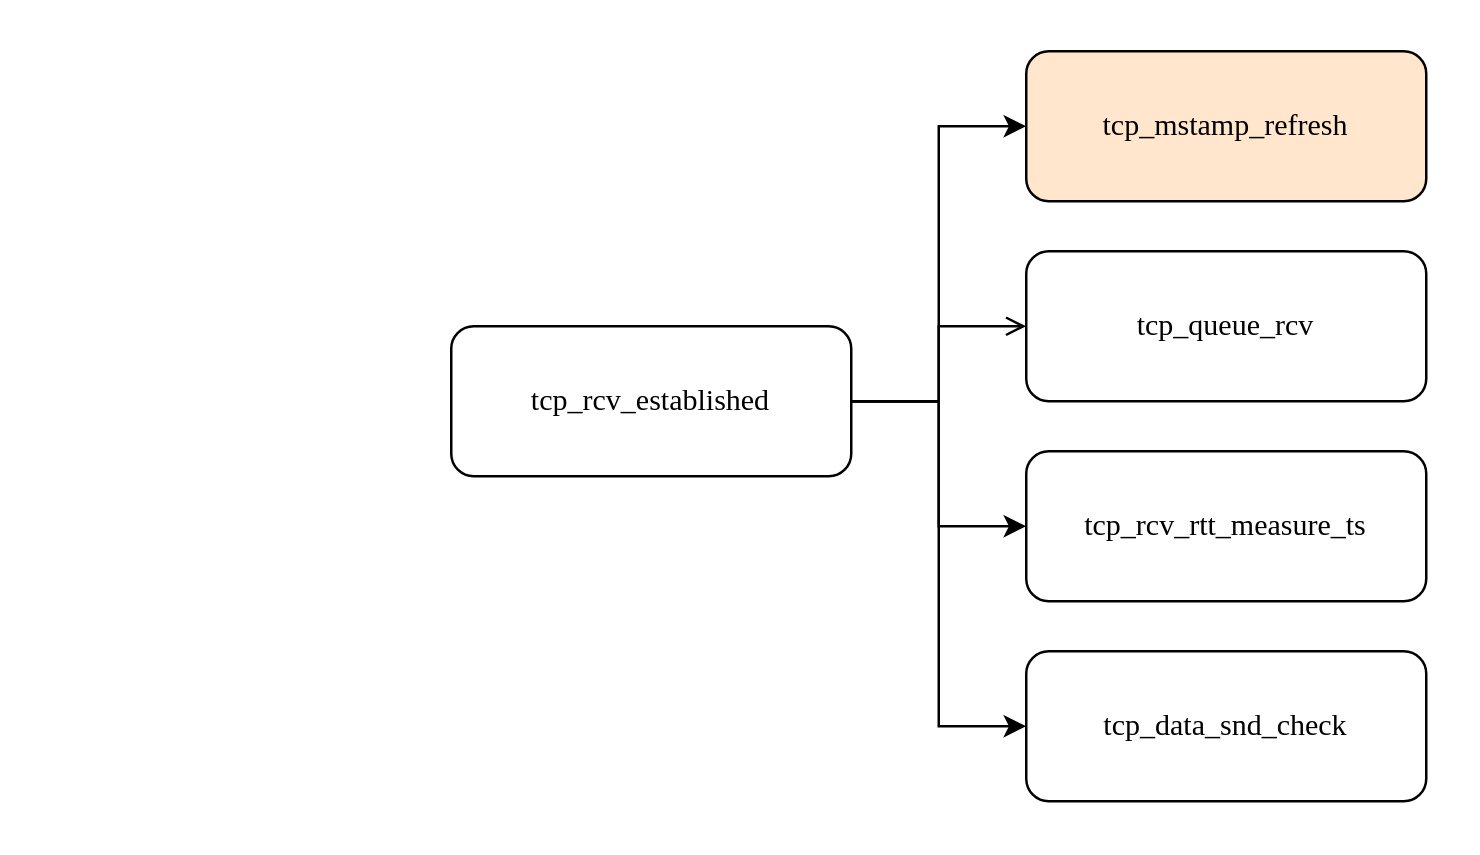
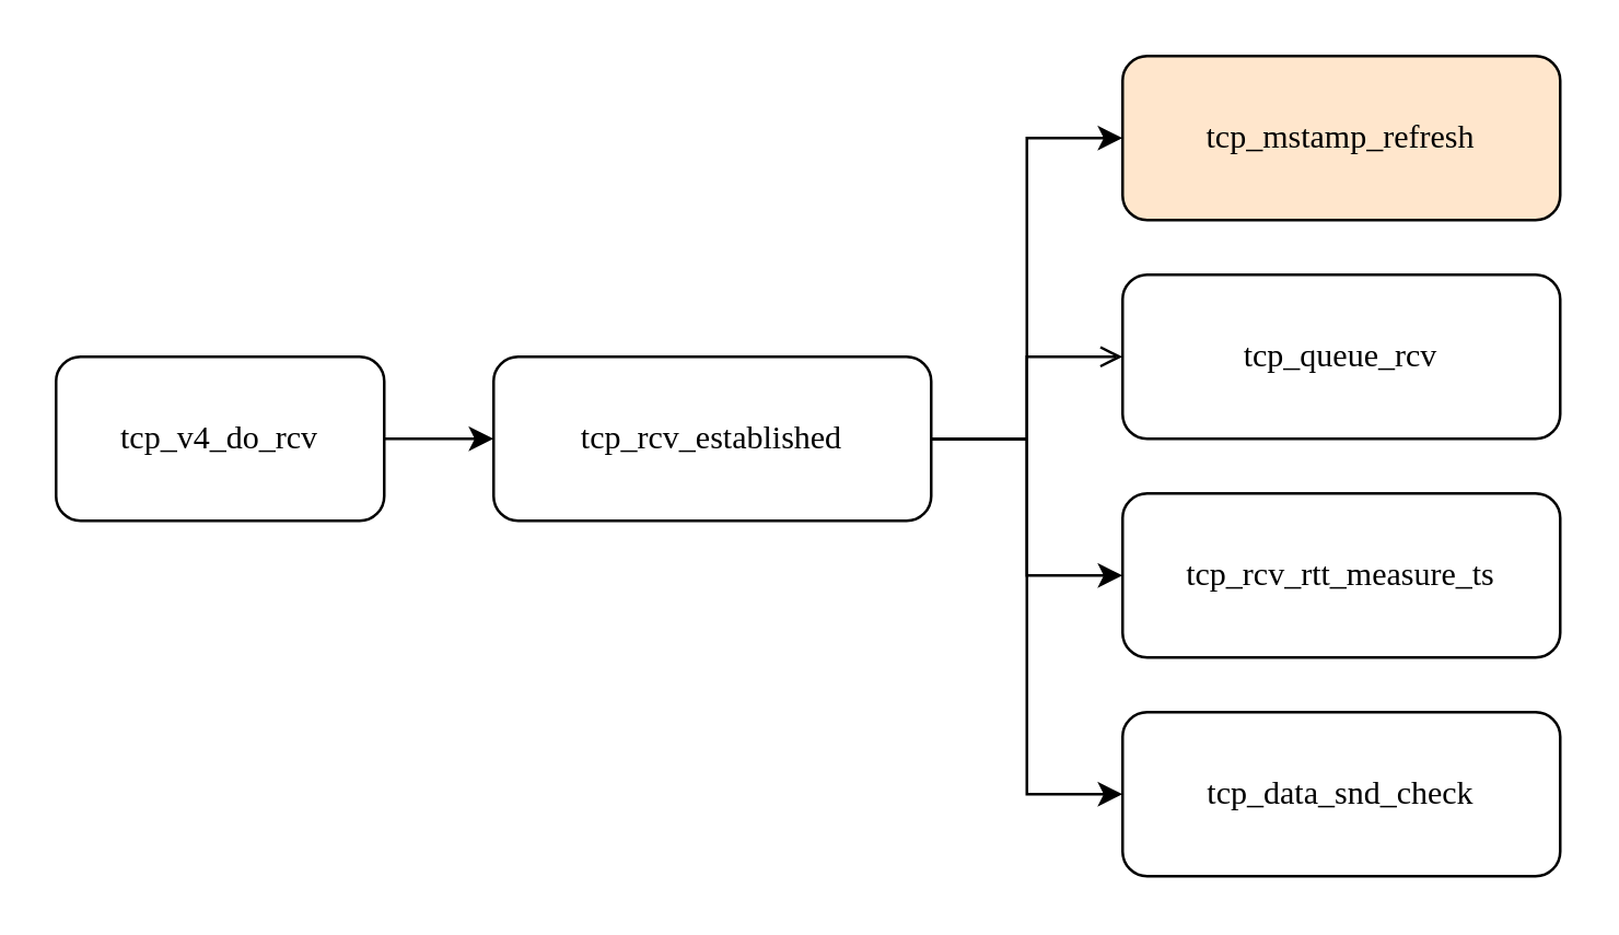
  <mxCell id="0" />
  <mxCell id="1" parent="0" />
+ <mxCell id="2" style="edgeStyle=orthogonalEdgeStyle;rounded=0;orthogonalLoop=1;jettySize=auto;html=1;" edge="1" parent="1" source="3" target="8"><mxGeometry relative="1" as="geometry" /></mxCell>
+ <mxCell id="3" value="tcp_v4_do_rcv" style="rounded=1;whiteSpace=wrap;html=1;fontFamily=Verdana;" vertex="1" parent="1"><mxGeometry x="20" y="130" width="120" height="60" as="geometry" /></mxCell>
  <mxCell id="4" style="edgeStyle=orthogonalEdgeStyle;rounded=0;orthogonalLoop=1;jettySize=auto;html=1;entryX=0;entryY=0.5;entryDx=0;entryDy=0;" edge="1" parent="1" source="8" target="9"><mxGeometry relative="1" as="geometry" /></mxCell>
  <mxCell id="5" style="edgeStyle=orthogonalEdgeStyle;rounded=0;orthogonalLoop=1;jettySize=auto;html=1;entryX=0;entryY=0.5;entryDx=0;entryDy=0;" edge="1" parent="1" source="8" target="11"><mxGeometry relative="1" as="geometry" /></mxCell>
  <mxCell id="6" style="edgeStyle=orthogonalEdgeStyle;rounded=0;orthogonalLoop=1;jettySize=auto;html=1;entryX=0;entryY=0.5;entryDx=0;entryDy=0;" edge="1" parent="1" source="8" target="12"><mxGeometry relative="1" as="geometry" /></mxCell>
  <mxCell id="7" style="edgeStyle=orthogonalEdgeStyle;rounded=0;orthogonalLoop=1;jettySize=auto;html=1;endArrow=open;" edge="1" parent="1" source="8" target="10"><mxGeometry relative="1" as="geometry" /></mxCell>
  <mxCell id="8" value="tcp_rcv_established" style="rounded=1;whiteSpace=wrap;html=1;fontFamily=Verdana;" vertex="1" parent="1"><mxGeometry x="180" y="130" width="160" height="60" as="geometry" /></mxCell>
  <mxCell id="9" value="tcp_mstamp_refresh" style="rounded=1;whiteSpace=wrap;html=1;fontFamily=Verdana;fillColor=#ffe6cc;" vertex="1" parent="1"><mxGeometry x="410" y="20" width="160" height="60" as="geometry" /></mxCell>
  <mxCell id="10" value="tcp_queue_rcv" style="rounded=1;whiteSpace=wrap;html=1;fontFamily=Verdana;" vertex="1" parent="1"><mxGeometry x="410" y="100" width="160" height="60" as="geometry" /></mxCell>
  <mxCell id="11" value="tcp_rcv_rtt_measure_ts" style="rounded=1;whiteSpace=wrap;html=1;fontFamily=Verdana;" vertex="1" parent="1"><mxGeometry x="410" y="180" width="160" height="60" as="geometry" /></mxCell>
  <mxCell id="12" value="tcp_data_snd_check" style="rounded=1;whiteSpace=wrap;html=1;fontFamily=Verdana;" vertex="1" parent="1"><mxGeometry x="410" y="260" width="160" height="60" as="geometry" /></mxCell>
